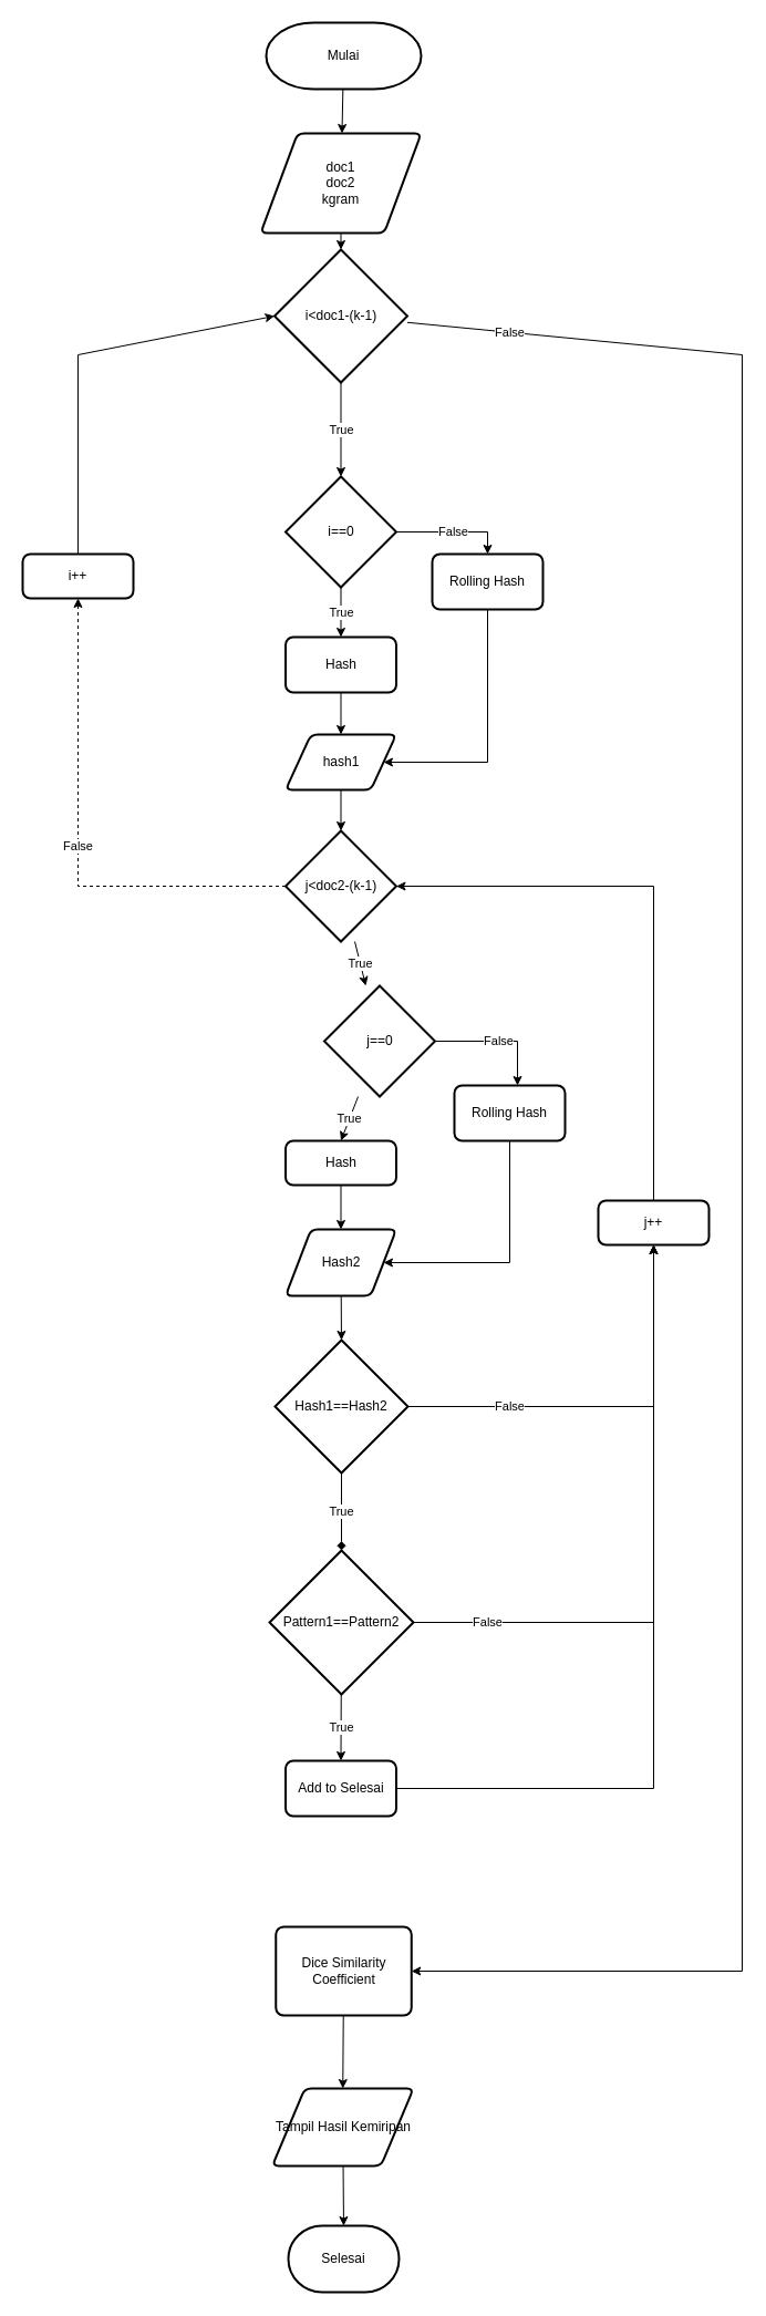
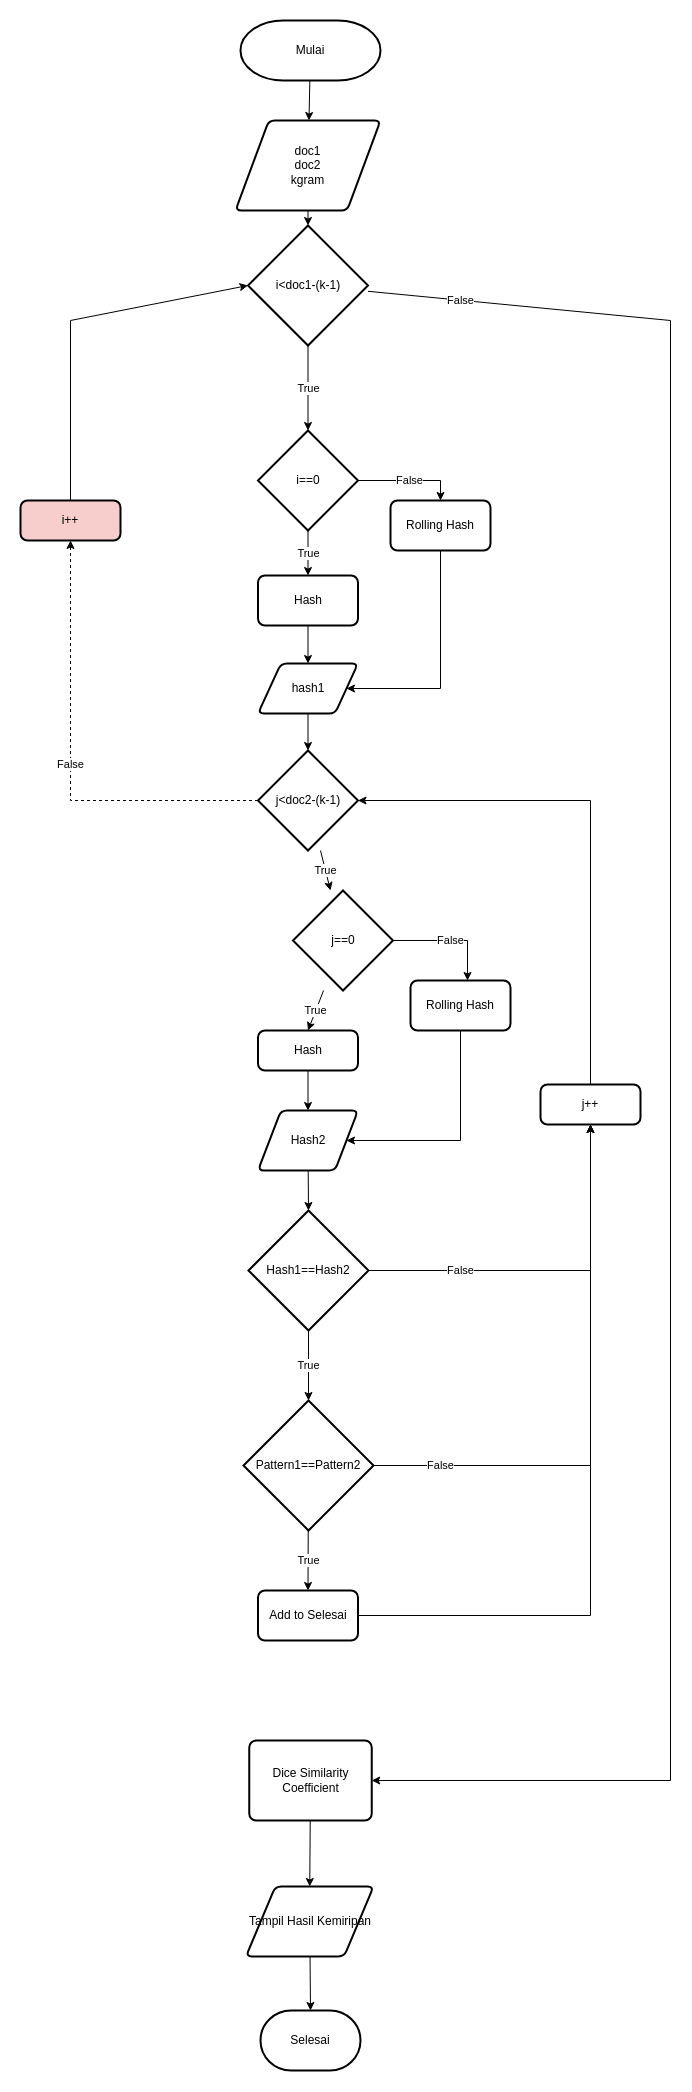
  <mxCell id="0" />
  <mxCell id="1" parent="0" />
  <mxCell id="2" style="rounded=0;orthogonalLoop=1;jettySize=auto;html=1;" edge="1" parent="1" source="3" target="5"><mxGeometry relative="1" as="geometry" /></mxCell>
  <mxCell id="3" value="Mulai" style="strokeWidth=2;html=1;shape=mxgraph.flowchart.terminator;whiteSpace=wrap;" vertex="1" parent="1"><mxGeometry x="240" y="20" width="140" height="60" as="geometry" /></mxCell>
  <mxCell id="4" style="edgeStyle=none;rounded=0;orthogonalLoop=1;jettySize=auto;html=1;entryX=0.5;entryY=0;entryDx=0;entryDy=0;entryPerimeter=0;" edge="1" parent="1" source="5" target="8"><mxGeometry relative="1" as="geometry" /></mxCell>
  <mxCell id="5" value="doc1&lt;br&gt;doc2&lt;br&gt;kgram" style="shape=parallelogram;html=1;strokeWidth=2;perimeter=parallelogramPerimeter;whiteSpace=wrap;rounded=1;arcSize=12;size=0.23;" vertex="1" parent="1"><mxGeometry x="235" y="120" width="145" height="90" as="geometry" /></mxCell>
  <mxCell id="6" value="True" style="edgeStyle=none;rounded=0;orthogonalLoop=1;jettySize=auto;html=1;entryX=0.5;entryY=0;entryDx=0;entryDy=0;entryPerimeter=0;" edge="1" parent="1" source="8" target="11"><mxGeometry relative="1" as="geometry" /></mxCell>
  <mxCell id="7" value="False" style="edgeStyle=none;rounded=0;orthogonalLoop=1;jettySize=auto;html=1;entryX=1;entryY=0.5;entryDx=0;entryDy=0;" edge="1" parent="1" source="8" target="43"><mxGeometry x="-0.91" relative="1" as="geometry"><Array as="points"><mxPoint x="670" y="320" /><mxPoint x="670" y="1780" /></Array><mxPoint as="offset" /></mxGeometry></mxCell>
  <mxCell id="8" value="i&amp;lt;doc1-(k-1)" style="strokeWidth=2;html=1;shape=mxgraph.flowchart.decision;whiteSpace=wrap;" vertex="1" parent="1"><mxGeometry x="247.5" y="225" width="120" height="120" as="geometry" /></mxCell>
  <mxCell id="9" value="True" style="edgeStyle=none;rounded=0;orthogonalLoop=1;jettySize=auto;html=1;entryX=0.5;entryY=0;entryDx=0;entryDy=0;" edge="1" parent="1" source="11" target="13"><mxGeometry relative="1" as="geometry" /></mxCell>
  <mxCell id="10" value="False" style="edgeStyle=none;rounded=0;orthogonalLoop=1;jettySize=auto;html=1;entryX=0.5;entryY=0;entryDx=0;entryDy=0;" edge="1" parent="1" source="11" target="15"><mxGeometry relative="1" as="geometry"><Array as="points"><mxPoint x="440" y="480" /></Array></mxGeometry></mxCell>
  <mxCell id="11" value="i==0" style="strokeWidth=2;html=1;shape=mxgraph.flowchart.decision;whiteSpace=wrap;" vertex="1" parent="1"><mxGeometry x="257.5" y="430" width="100" height="100" as="geometry" /></mxCell>
  <mxCell id="12" style="edgeStyle=none;rounded=0;orthogonalLoop=1;jettySize=auto;html=1;" edge="1" parent="1" source="13" target="17"><mxGeometry relative="1" as="geometry" /></mxCell>
  <mxCell id="13" value="Hash" style="rounded=1;whiteSpace=wrap;html=1;absoluteArcSize=1;arcSize=14;strokeWidth=2;" vertex="1" parent="1"><mxGeometry x="257.5" y="575" width="100" height="50" as="geometry" /></mxCell>
  <mxCell id="14" style="edgeStyle=none;rounded=0;orthogonalLoop=1;jettySize=auto;html=1;entryX=1;entryY=0.5;entryDx=0;entryDy=0;" edge="1" parent="1" source="15" target="17"><mxGeometry relative="1" as="geometry"><Array as="points"><mxPoint x="440" y="688" /></Array></mxGeometry></mxCell>
  <mxCell id="15" value="Rolling Hash" style="rounded=1;whiteSpace=wrap;html=1;absoluteArcSize=1;arcSize=14;strokeWidth=2;" vertex="1" parent="1"><mxGeometry x="390" y="500" width="100" height="50" as="geometry" /></mxCell>
  <mxCell id="16" style="edgeStyle=none;rounded=0;orthogonalLoop=1;jettySize=auto;html=1;entryX=0.5;entryY=0;entryDx=0;entryDy=0;entryPerimeter=0;" edge="1" parent="1" source="17" target="20"><mxGeometry relative="1" as="geometry" /></mxCell>
  <mxCell id="17" value="hash1" style="shape=parallelogram;html=1;strokeWidth=2;perimeter=parallelogramPerimeter;whiteSpace=wrap;rounded=1;arcSize=12;size=0.23;" vertex="1" parent="1"><mxGeometry x="257.5" y="663" width="100" height="50" as="geometry" /></mxCell>
  <mxCell id="18" value="False" style="edgeStyle=none;rounded=0;orthogonalLoop=1;jettySize=auto;html=1;entryX=0.5;entryY=1;entryDx=0;entryDy=0;dashed=1;" edge="1" parent="1" source="20" target="22"><mxGeometry relative="1" as="geometry"><Array as="points"><mxPoint x="70" y="800" /></Array></mxGeometry></mxCell>
  <mxCell id="19" value="True" style="edgeStyle=none;rounded=0;orthogonalLoop=1;jettySize=auto;html=1;" edge="1" parent="1" source="20" target="25"><mxGeometry relative="1" as="geometry" /></mxCell>
  <mxCell id="20" value="j&amp;lt;doc2-(k-1)" style="strokeWidth=2;html=1;shape=mxgraph.flowchart.decision;whiteSpace=wrap;" vertex="1" parent="1"><mxGeometry x="257.5" y="750" width="100" height="100" as="geometry" /></mxCell>
  <mxCell id="21" style="edgeStyle=none;rounded=0;orthogonalLoop=1;jettySize=auto;html=1;entryX=0;entryY=0.5;entryDx=0;entryDy=0;entryPerimeter=0;" edge="1" parent="1" source="22" target="8"><mxGeometry relative="1" as="geometry"><Array as="points"><mxPoint x="70" y="320" /></Array></mxGeometry></mxCell>
- <mxCell id="22" value="i++" style="rounded=1;whiteSpace=wrap;html=1;absoluteArcSize=1;arcSize=14;strokeWidth=2;" vertex="1" parent="1"><mxGeometry x="20" y="500" width="100" height="40" as="geometry" /></mxCell>
+ <mxCell id="22" value="i++" style="rounded=1;whiteSpace=wrap;html=1;absoluteArcSize=1;arcSize=14;strokeWidth=2;fillColor=#f8cecc;" vertex="1" parent="1"><mxGeometry x="20" y="500" width="100" height="40" as="geometry" /></mxCell>
  <mxCell id="23" value="True" style="edgeStyle=none;rounded=0;orthogonalLoop=1;jettySize=auto;html=1;entryX=0.5;entryY=0;entryDx=0;entryDy=0;" edge="1" parent="1" source="25" target="27"><mxGeometry relative="1" as="geometry" /></mxCell>
  <mxCell id="24" value="False" style="edgeStyle=none;rounded=0;orthogonalLoop=1;jettySize=auto;html=1;entryX=0.57;entryY=0;entryDx=0;entryDy=0;entryPerimeter=0;" edge="1" parent="1" source="25" target="29"><mxGeometry relative="1" as="geometry"><Array as="points"><mxPoint x="467" y="940" /></Array></mxGeometry></mxCell>
  <mxCell id="25" value="j==0" style="strokeWidth=2;html=1;shape=mxgraph.flowchart.decision;whiteSpace=wrap;" vertex="1" parent="1"><mxGeometry x="292.5" y="890" width="100" height="100" as="geometry" /></mxCell>
  <mxCell id="26" style="edgeStyle=none;rounded=0;orthogonalLoop=1;jettySize=auto;html=1;entryX=0.5;entryY=0;entryDx=0;entryDy=0;" edge="1" parent="1" source="27" target="31"><mxGeometry relative="1" as="geometry" /></mxCell>
  <mxCell id="27" value="Hash" style="rounded=1;whiteSpace=wrap;html=1;absoluteArcSize=1;arcSize=14;strokeWidth=2;" vertex="1" parent="1"><mxGeometry x="257.5" y="1030" width="100" height="40" as="geometry" /></mxCell>
  <mxCell id="28" style="edgeStyle=none;rounded=0;orthogonalLoop=1;jettySize=auto;html=1;entryX=1;entryY=0.5;entryDx=0;entryDy=0;" edge="1" parent="1" source="29" target="31"><mxGeometry relative="1" as="geometry"><Array as="points"><mxPoint x="460" y="1140" /></Array></mxGeometry></mxCell>
  <mxCell id="29" value="Rolling Hash" style="rounded=1;whiteSpace=wrap;html=1;absoluteArcSize=1;arcSize=14;strokeWidth=2;" vertex="1" parent="1"><mxGeometry x="410" y="980" width="100" height="50" as="geometry" /></mxCell>
  <mxCell id="30" style="edgeStyle=none;rounded=0;orthogonalLoop=1;jettySize=auto;html=1;entryX=0.5;entryY=0;entryDx=0;entryDy=0;entryPerimeter=0;" edge="1" parent="1" source="31" target="34"><mxGeometry relative="1" as="geometry" /></mxCell>
  <mxCell id="31" value="Hash2" style="shape=parallelogram;html=1;strokeWidth=2;perimeter=parallelogramPerimeter;whiteSpace=wrap;rounded=1;arcSize=12;size=0.23;" vertex="1" parent="1"><mxGeometry x="257.5" y="1110" width="100" height="60" as="geometry" /></mxCell>
  <mxCell id="32" value="False" style="edgeStyle=none;rounded=0;orthogonalLoop=1;jettySize=auto;html=1;entryX=0.5;entryY=1;entryDx=0;entryDy=0;exitX=1;exitY=0.5;exitDx=0;exitDy=0;exitPerimeter=0;" edge="1" parent="1" source="34" target="36"><mxGeometry x="-0.5" relative="1" as="geometry"><mxPoint x="848" y="1220" as="sourcePoint" /><Array as="points"><mxPoint x="590" y="1270" /></Array><mxPoint as="offset" /></mxGeometry></mxCell>
- <mxCell id="33" value="True" style="edgeStyle=none;rounded=0;orthogonalLoop=1;jettySize=auto;html=1;endArrow=diamond;" edge="1" parent="1" source="34" target="39"><mxGeometry relative="1" as="geometry" /></mxCell>
+ <mxCell id="33" value="True" style="edgeStyle=none;rounded=0;orthogonalLoop=1;jettySize=auto;html=1;" edge="1" parent="1" source="34" target="39"><mxGeometry relative="1" as="geometry" /></mxCell>
  <mxCell id="34" value="Hash1==Hash2" style="strokeWidth=2;html=1;shape=mxgraph.flowchart.decision;whiteSpace=wrap;" vertex="1" parent="1"><mxGeometry x="248" y="1210" width="120" height="120" as="geometry" /></mxCell>
  <mxCell id="35" style="edgeStyle=none;rounded=0;orthogonalLoop=1;jettySize=auto;html=1;entryX=1;entryY=0.5;entryDx=0;entryDy=0;entryPerimeter=0;" edge="1" parent="1" source="36" target="20"><mxGeometry relative="1" as="geometry"><mxPoint x="590" y="700" as="targetPoint" /><Array as="points"><mxPoint x="590" y="800" /></Array></mxGeometry></mxCell>
  <mxCell id="36" value="j++" style="rounded=1;whiteSpace=wrap;html=1;absoluteArcSize=1;arcSize=14;strokeWidth=2;" vertex="1" parent="1"><mxGeometry x="540" y="1084" width="100" height="40" as="geometry" /></mxCell>
  <mxCell id="37" value="False" style="edgeStyle=none;rounded=0;orthogonalLoop=1;jettySize=auto;html=1;entryX=0.5;entryY=1;entryDx=0;entryDy=0;" edge="1" parent="1" source="39" target="36"><mxGeometry x="-0.76" relative="1" as="geometry"><Array as="points"><mxPoint x="590" y="1465" /></Array><mxPoint as="offset" /></mxGeometry></mxCell>
  <mxCell id="38" value="True" style="edgeStyle=none;rounded=0;orthogonalLoop=1;jettySize=auto;html=1;entryX=0.5;entryY=0;entryDx=0;entryDy=0;" edge="1" parent="1" source="39" target="41"><mxGeometry relative="1" as="geometry" /></mxCell>
  <mxCell id="39" value="Pattern1==Pattern2" style="strokeWidth=2;html=1;shape=mxgraph.flowchart.decision;whiteSpace=wrap;" vertex="1" parent="1"><mxGeometry x="243" y="1400" width="130" height="130" as="geometry" /></mxCell>
  <mxCell id="40" style="edgeStyle=none;rounded=0;orthogonalLoop=1;jettySize=auto;html=1;entryX=0.5;entryY=1;entryDx=0;entryDy=0;" edge="1" parent="1" source="41" target="36"><mxGeometry relative="1" as="geometry"><Array as="points"><mxPoint x="590" y="1615" /></Array></mxGeometry></mxCell>
  <mxCell id="41" value="Add to Selesai" style="rounded=1;whiteSpace=wrap;html=1;absoluteArcSize=1;arcSize=14;strokeWidth=2;" vertex="1" parent="1"><mxGeometry x="257.5" y="1590" width="100" height="50" as="geometry" /></mxCell>
  <mxCell id="42" style="edgeStyle=none;rounded=0;orthogonalLoop=1;jettySize=auto;html=1;entryX=0.5;entryY=0;entryDx=0;entryDy=0;" edge="1" parent="1" source="43" target="45"><mxGeometry relative="1" as="geometry" /></mxCell>
  <mxCell id="43" value="Dice Similarity Coefficient" style="rounded=1;whiteSpace=wrap;html=1;absoluteArcSize=1;arcSize=14;strokeWidth=2;" vertex="1" parent="1"><mxGeometry x="248.75" y="1740" width="122.5" height="80" as="geometry" /></mxCell>
  <mxCell id="44" style="edgeStyle=none;rounded=0;orthogonalLoop=1;jettySize=auto;html=1;entryX=0.5;entryY=0;entryDx=0;entryDy=0;entryPerimeter=0;" edge="1" parent="1" source="45" target="46"><mxGeometry relative="1" as="geometry" /></mxCell>
  <mxCell id="45" value="Tampil Hasil Kemiripan" style="shape=parallelogram;html=1;strokeWidth=2;perimeter=parallelogramPerimeter;whiteSpace=wrap;rounded=1;arcSize=12;size=0.23;" vertex="1" parent="1"><mxGeometry x="245.5" y="1886" width="127.5" height="70" as="geometry" /></mxCell>
  <mxCell id="46" value="Selesai" style="strokeWidth=2;html=1;shape=mxgraph.flowchart.terminator;whiteSpace=wrap;" vertex="1" parent="1"><mxGeometry x="260" y="2010" width="100" height="60" as="geometry" /></mxCell>
